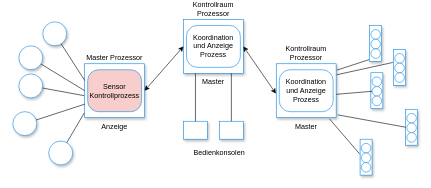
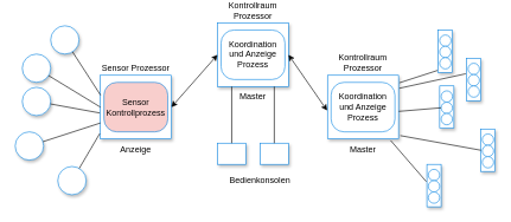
  <mxCell id="0" />
  <mxCell id="1" parent="0" />
- <mxCell id="2" value="Master Prozessor" style="whiteSpace=wrap;html=1;imageAspect=0;fillColor=#FFFFFF;strokeColor=#1088E3;strokeWidth=1;shadow=1;labelPosition=center;verticalLabelPosition=top;align=center;verticalAlign=bottom;" vertex="1" parent="1"><mxGeometry x="140" y="94" width="100" height="90" as="geometry" /></mxCell>
+ <mxCell id="2" value="Sensor Prozessor" style="whiteSpace=wrap;html=1;imageAspect=0;fillColor=#FFFFFF;strokeColor=#1088E3;strokeWidth=1;shadow=1;labelPosition=center;verticalLabelPosition=top;align=center;verticalAlign=bottom;" vertex="1" parent="1"><mxGeometry x="140" y="94" width="100" height="90" as="geometry" /></mxCell>
  <mxCell id="3" value="Sensor Kontrollprozess" style="rounded=1;whiteSpace=wrap;html=1;fillColor=#f8cecc;strokeColor=#1088E3;strokeWidth=1;shadow=0;arcSize=26;" vertex="1" parent="1"><mxGeometry x="145" y="104" width="90" height="70" as="geometry" /></mxCell>
  <mxCell id="4" value="Anzeige" style="text;html=1;strokeColor=none;fillColor=none;align=center;verticalAlign=middle;whiteSpace=wrap;rounded=0;shadow=0;" vertex="1" parent="1"><mxGeometry x="160" y="184" width="60" height="30" as="geometry" /></mxCell>
  <mxCell id="5" value="" style="ellipse;whiteSpace=wrap;html=1;aspect=fixed;fillColor=#FFFFFF;strokeColor=#1088E3;strokeWidth=1;shadow=1;" vertex="1" parent="1"><mxGeometry x="80" y="223" width="40" height="40" as="geometry" /></mxCell>
  <mxCell id="6" value="" style="ellipse;whiteSpace=wrap;html=1;aspect=fixed;fillColor=#FFFFFF;strokeColor=#1088E3;strokeWidth=1;shadow=1;" vertex="1" parent="1"><mxGeometry x="20" y="174" width="40" height="40" as="geometry" /></mxCell>
  <mxCell id="7" value="" style="ellipse;whiteSpace=wrap;html=1;aspect=fixed;fillColor=#FFFFFF;strokeColor=#1088E3;strokeWidth=1;shadow=1;" vertex="1" parent="1"><mxGeometry x="30" y="111" width="40" height="40" as="geometry" /></mxCell>
  <mxCell id="8" value="" style="ellipse;whiteSpace=wrap;html=1;aspect=fixed;fillColor=#FFFFFF;strokeColor=#1088E3;strokeWidth=1;shadow=1;" vertex="1" parent="1"><mxGeometry x="30" y="64" width="40" height="40" as="geometry" /></mxCell>
  <mxCell id="9" value="" style="ellipse;whiteSpace=wrap;html=1;aspect=fixed;fillColor=#FFFFFF;strokeColor=#1088E3;strokeWidth=1;shadow=1;" vertex="1" parent="1"><mxGeometry x="70" y="24" width="40" height="40" as="geometry" /></mxCell>
  <mxCell id="10" value="Kontrollraum Prozessor" style="whiteSpace=wrap;html=1;imageAspect=0;fillColor=#FFFFFF;strokeColor=#1088E3;strokeWidth=1;shadow=1;labelPosition=center;verticalLabelPosition=top;align=center;verticalAlign=bottom;" vertex="1" parent="1"><mxGeometry x="305" y="20" width="100" height="90" as="geometry" /></mxCell>
  <mxCell id="11" value="Koordination und Anzeige Prozess" style="rounded=1;whiteSpace=wrap;html=1;fillColor=#FFFFFF;strokeColor=#1088E3;strokeWidth=1;shadow=0;arcSize=26;" vertex="1" parent="1"><mxGeometry x="310" y="30" width="90" height="70" as="geometry" /></mxCell>
  <mxCell id="12" value="Master" style="text;html=1;strokeColor=none;fillColor=none;align=center;verticalAlign=middle;whiteSpace=wrap;rounded=0;shadow=0;" vertex="1" parent="1"><mxGeometry x="325" y="110" width="60" height="30" as="geometry" /></mxCell>
  <mxCell id="13" value="" style="whiteSpace=wrap;html=1;imageAspect=0;fillColor=#FFFFFF;strokeColor=#1088E3;strokeWidth=1;shadow=1;" vertex="1" parent="1"><mxGeometry x="305" y="190" width="40" height="30" as="geometry" /></mxCell>
  <mxCell id="14" value="" style="whiteSpace=wrap;html=1;imageAspect=0;fillColor=#FFFFFF;strokeColor=#1088E3;strokeWidth=1;shadow=1;" vertex="1" parent="1"><mxGeometry x="365" y="190" width="40" height="30" as="geometry" /></mxCell>
  <mxCell id="15" value="Kontrollraum Prozessor" style="whiteSpace=wrap;html=1;imageAspect=0;fillColor=#FFFFFF;strokeColor=#1088E3;strokeWidth=1;shadow=1;labelPosition=center;verticalLabelPosition=top;align=center;verticalAlign=bottom;" vertex="1" parent="1"><mxGeometry x="460" y="94" width="100" height="90" as="geometry" /></mxCell>
  <mxCell id="16" value="Koordination und Anzeige Prozess" style="rounded=1;whiteSpace=wrap;html=1;fillColor=#FFFFFF;strokeColor=#1088E3;strokeWidth=1;shadow=0;arcSize=26;" vertex="1" parent="1"><mxGeometry x="465" y="104" width="90" height="70" as="geometry" /></mxCell>
  <mxCell id="17" value="Master" style="text;html=1;strokeColor=none;fillColor=none;align=center;verticalAlign=middle;whiteSpace=wrap;rounded=0;shadow=0;" vertex="1" parent="1"><mxGeometry x="480" y="184" width="60" height="30" as="geometry" /></mxCell>
  <mxCell id="18" value="" style="whiteSpace=wrap;html=1;imageAspect=0;fillColor=#FFFFFF;strokeColor=#1088E3;strokeWidth=1;shadow=1;" vertex="1" parent="1"><mxGeometry x="616" y="30" width="20" height="60" as="geometry" /></mxCell>
  <mxCell id="19" value="" style="ellipse;whiteSpace=wrap;html=1;aspect=fixed;fillColor=#FFFFFF;strokeColor=#1088E3;strokeWidth=1;shadow=0;" vertex="1" parent="1"><mxGeometry x="618" y="37" width="16" height="16" as="geometry" /></mxCell>
  <mxCell id="20" value="" style="ellipse;whiteSpace=wrap;html=1;aspect=fixed;fillColor=#FFFFFF;strokeColor=#1088E3;strokeWidth=1;shadow=0;" vertex="1" parent="1"><mxGeometry x="618" y="53" width="16" height="16" as="geometry" /></mxCell>
  <mxCell id="21" value="" style="ellipse;whiteSpace=wrap;html=1;aspect=fixed;fillColor=#FFFFFF;strokeColor=#1088E3;strokeWidth=1;shadow=0;" vertex="1" parent="1"><mxGeometry x="618" y="69" width="16" height="16" as="geometry" /></mxCell>
  <mxCell id="22" value="" style="whiteSpace=wrap;html=1;imageAspect=0;fillColor=#FFFFFF;strokeColor=#1088E3;strokeWidth=1;shadow=1;" vertex="1" parent="1"><mxGeometry x="656" y="70" width="20" height="60" as="geometry" /></mxCell>
  <mxCell id="23" value="" style="ellipse;whiteSpace=wrap;html=1;aspect=fixed;fillColor=#FFFFFF;strokeColor=#1088E3;strokeWidth=1;shadow=0;" vertex="1" parent="1"><mxGeometry x="658" y="77" width="16" height="16" as="geometry" /></mxCell>
  <mxCell id="24" value="" style="ellipse;whiteSpace=wrap;html=1;aspect=fixed;fillColor=#FFFFFF;strokeColor=#1088E3;strokeWidth=1;shadow=0;" vertex="1" parent="1"><mxGeometry x="658" y="93" width="16" height="16" as="geometry" /></mxCell>
  <mxCell id="25" value="" style="ellipse;whiteSpace=wrap;html=1;aspect=fixed;fillColor=#FFFFFF;strokeColor=#1088E3;strokeWidth=1;shadow=0;" vertex="1" parent="1"><mxGeometry x="658" y="109" width="16" height="16" as="geometry" /></mxCell>
  <mxCell id="26" value="" style="whiteSpace=wrap;html=1;imageAspect=0;fillColor=#FFFFFF;strokeColor=#1088E3;strokeWidth=1;shadow=1;" vertex="1" parent="1"><mxGeometry x="618" y="109" width="20" height="60" as="geometry" /></mxCell>
  <mxCell id="27" value="" style="ellipse;whiteSpace=wrap;html=1;aspect=fixed;fillColor=#FFFFFF;strokeColor=#1088E3;strokeWidth=1;shadow=0;" vertex="1" parent="1"><mxGeometry x="620" y="116" width="16" height="16" as="geometry" /></mxCell>
  <mxCell id="28" value="" style="ellipse;whiteSpace=wrap;html=1;aspect=fixed;fillColor=#FFFFFF;strokeColor=#1088E3;strokeWidth=1;shadow=0;" vertex="1" parent="1"><mxGeometry x="620" y="132" width="16" height="16" as="geometry" /></mxCell>
  <mxCell id="29" value="" style="ellipse;whiteSpace=wrap;html=1;aspect=fixed;fillColor=#FFFFFF;strokeColor=#1088E3;strokeWidth=1;shadow=0;" vertex="1" parent="1"><mxGeometry x="620" y="148" width="16" height="16" as="geometry" /></mxCell>
  <mxCell id="30" value="" style="whiteSpace=wrap;html=1;imageAspect=0;fillColor=#FFFFFF;strokeColor=#1088E3;strokeWidth=1;shadow=1;" vertex="1" parent="1"><mxGeometry x="676" y="170" width="20" height="60" as="geometry" /></mxCell>
  <mxCell id="31" value="" style="ellipse;whiteSpace=wrap;html=1;aspect=fixed;fillColor=#FFFFFF;strokeColor=#1088E3;strokeWidth=1;shadow=0;" vertex="1" parent="1"><mxGeometry x="678" y="177" width="16" height="16" as="geometry" /></mxCell>
  <mxCell id="32" value="" style="ellipse;whiteSpace=wrap;html=1;aspect=fixed;fillColor=#FFFFFF;strokeColor=#1088E3;strokeWidth=1;shadow=0;" vertex="1" parent="1"><mxGeometry x="678" y="193" width="16" height="16" as="geometry" /></mxCell>
  <mxCell id="33" value="" style="ellipse;whiteSpace=wrap;html=1;aspect=fixed;fillColor=#FFFFFF;strokeColor=#1088E3;strokeWidth=1;shadow=0;" vertex="1" parent="1"><mxGeometry x="678" y="209" width="16" height="16" as="geometry" /></mxCell>
  <mxCell id="34" value="" style="whiteSpace=wrap;html=1;imageAspect=0;fillColor=#FFFFFF;strokeColor=#1088E3;strokeWidth=1;shadow=1;" vertex="1" parent="1"><mxGeometry x="600" y="220" width="20" height="60" as="geometry" /></mxCell>
  <mxCell id="35" value="" style="ellipse;whiteSpace=wrap;html=1;aspect=fixed;fillColor=#FFFFFF;strokeColor=#1088E3;strokeWidth=1;shadow=0;" vertex="1" parent="1"><mxGeometry x="602" y="227" width="16" height="16" as="geometry" /></mxCell>
  <mxCell id="36" value="" style="ellipse;whiteSpace=wrap;html=1;aspect=fixed;fillColor=#FFFFFF;strokeColor=#1088E3;strokeWidth=1;shadow=0;" vertex="1" parent="1"><mxGeometry x="602" y="243" width="16" height="16" as="geometry" /></mxCell>
  <mxCell id="37" value="" style="ellipse;whiteSpace=wrap;html=1;aspect=fixed;fillColor=#FFFFFF;strokeColor=#1088E3;strokeWidth=1;shadow=0;" vertex="1" parent="1"><mxGeometry x="602" y="259" width="16" height="16" as="geometry" /></mxCell>
  <mxCell id="38" value="" style="endArrow=none;html=1;rounded=0;entryX=0.003;entryY=0.313;entryDx=0;entryDy=0;entryPerimeter=0;" edge="1" parent="1" source="9" target="2"><mxGeometry width="50" height="50" relative="1" as="geometry"><mxPoint x="160" y="-105.995" as="sourcePoint" /><mxPoint x="291.32" y="-55.787" as="targetPoint" /></mxGeometry></mxCell>
  <mxCell id="39" value="" style="endArrow=none;html=1;rounded=0;entryX=0;entryY=0.5;entryDx=0;entryDy=0;" edge="1" parent="1" source="8" target="2"><mxGeometry width="50" height="50" relative="1" as="geometry"><mxPoint x="130.38" y="35.096" as="sourcePoint" /><mxPoint x="178.626" y="114" as="targetPoint" /></mxGeometry></mxCell>
  <mxCell id="40" value="" style="endArrow=none;html=1;rounded=0;entryX=-0.009;entryY=0.592;entryDx=0;entryDy=0;entryPerimeter=0;" edge="1" parent="1" source="7" target="2"><mxGeometry width="50" height="50" relative="1" as="geometry"><mxPoint x="140.38" y="45.096" as="sourcePoint" /><mxPoint x="188.626" y="124" as="targetPoint" /></mxGeometry></mxCell>
  <mxCell id="41" value="" style="endArrow=none;html=1;rounded=0;entryX=0;entryY=0.75;entryDx=0;entryDy=0;" edge="1" parent="1" source="6" target="2"><mxGeometry width="50" height="50" relative="1" as="geometry"><mxPoint x="150.38" y="55.096" as="sourcePoint" /><mxPoint x="198.626" y="134" as="targetPoint" /></mxGeometry></mxCell>
  <mxCell id="42" value="" style="endArrow=none;html=1;rounded=0;entryX=-0.009;entryY=0.916;entryDx=0;entryDy=0;entryPerimeter=0;" edge="1" parent="1" source="5" target="2"><mxGeometry width="50" height="50" relative="1" as="geometry"><mxPoint x="160.38" y="65.096" as="sourcePoint" /><mxPoint x="208.626" y="144" as="targetPoint" /></mxGeometry></mxCell>
  <mxCell id="43" value="" style="endArrow=classic;startArrow=classic;html=1;rounded=0;entryX=0;entryY=0.5;entryDx=0;entryDy=0;exitX=1;exitY=0.5;exitDx=0;exitDy=0;" edge="1" parent="1" source="2" target="10"><mxGeometry width="50" height="50" relative="1" as="geometry"><mxPoint x="250" y="120" as="sourcePoint" /><mxPoint x="300" y="70" as="targetPoint" /></mxGeometry></mxCell>
  <mxCell id="44" value="" style="endArrow=none;html=1;rounded=0;exitX=0.5;exitY=0;exitDx=0;exitDy=0;entryX=0;entryY=0;entryDx=0;entryDy=0;" edge="1" parent="1" source="13" target="12"><mxGeometry width="50" height="50" relative="1" as="geometry"><mxPoint x="110.38" y="71.096" as="sourcePoint" /><mxPoint x="158.626" y="150" as="targetPoint" /></mxGeometry></mxCell>
  <mxCell id="45" value="" style="endArrow=none;html=1;rounded=0;entryX=0.5;entryY=0;entryDx=0;entryDy=0;exitX=1;exitY=0;exitDx=0;exitDy=0;" edge="1" parent="1" source="12" target="14"><mxGeometry width="50" height="50" relative="1" as="geometry"><mxPoint x="120.38" y="81.096" as="sourcePoint" /><mxPoint x="168.626" y="160" as="targetPoint" /></mxGeometry></mxCell>
  <mxCell id="46" value="Bedienkonsolen" style="text;html=1;strokeColor=none;fillColor=none;align=center;verticalAlign=middle;whiteSpace=wrap;rounded=0;shadow=0;" vertex="1" parent="1"><mxGeometry x="335" y="228" width="60" height="30" as="geometry" /></mxCell>
  <mxCell id="47" value="" style="endArrow=classic;startArrow=classic;html=1;rounded=0;entryX=1;entryY=0.5;entryDx=0;entryDy=0;exitX=-0.006;exitY=0.554;exitDx=0;exitDy=0;exitPerimeter=0;" edge="1" parent="1" source="15" target="10"><mxGeometry width="50" height="50" relative="1" as="geometry"><mxPoint x="250" y="149" as="sourcePoint" /><mxPoint x="315" y="75" as="targetPoint" /></mxGeometry></mxCell>
  <mxCell id="48" value="" style="endArrow=none;html=1;rounded=0;entryX=0;entryY=0.5;entryDx=0;entryDy=0;exitX=1.026;exitY=0.948;exitDx=0;exitDy=0;exitPerimeter=0;" edge="1" parent="1" source="15" target="30"><mxGeometry width="50" height="50" relative="1" as="geometry"><mxPoint x="593.048" y="209.004" as="sourcePoint" /><mxPoint x="674" y="182.6" as="targetPoint" /></mxGeometry></mxCell>
  <mxCell id="49" value="" style="endArrow=none;html=1;rounded=0;entryX=-0.043;entryY=0.407;entryDx=0;entryDy=0;exitX=0.889;exitY=1.024;exitDx=0;exitDy=0;exitPerimeter=0;entryPerimeter=0;" edge="1" parent="1" source="15" target="34"><mxGeometry width="50" height="50" relative="1" as="geometry"><mxPoint x="572.6" y="189.32" as="sourcePoint" /><mxPoint x="686" y="210" as="targetPoint" /></mxGeometry></mxCell>
  <mxCell id="50" value="" style="endArrow=none;html=1;rounded=0;exitX=1.003;exitY=0.567;exitDx=0;exitDy=0;exitPerimeter=0;entryX=0;entryY=0.5;entryDx=0;entryDy=0;" edge="1" parent="1" source="15" target="28"><mxGeometry width="50" height="50" relative="1" as="geometry"><mxPoint x="582.6" y="199.32" as="sourcePoint" /><mxPoint x="610" y="160" as="targetPoint" /></mxGeometry></mxCell>
  <mxCell id="51" value="" style="endArrow=none;html=1;rounded=0;exitX=1.011;exitY=0.204;exitDx=0;exitDy=0;exitPerimeter=0;entryX=-0.067;entryY=0.364;entryDx=0;entryDy=0;entryPerimeter=0;" edge="1" parent="1" source="15" target="22"><mxGeometry width="50" height="50" relative="1" as="geometry"><mxPoint x="570.3" y="155.03" as="sourcePoint" /><mxPoint x="630" y="150" as="targetPoint" /></mxGeometry></mxCell>
  <mxCell id="52" value="" style="endArrow=none;html=1;rounded=0;exitX=1.013;exitY=0.118;exitDx=0;exitDy=0;exitPerimeter=0;entryX=-0.053;entryY=0.952;entryDx=0;entryDy=0;entryPerimeter=0;" edge="1" parent="1" source="15" target="18"><mxGeometry width="50" height="50" relative="1" as="geometry"><mxPoint x="580.3" y="165.03" as="sourcePoint" /><mxPoint x="640" y="160" as="targetPoint" /></mxGeometry></mxCell>
